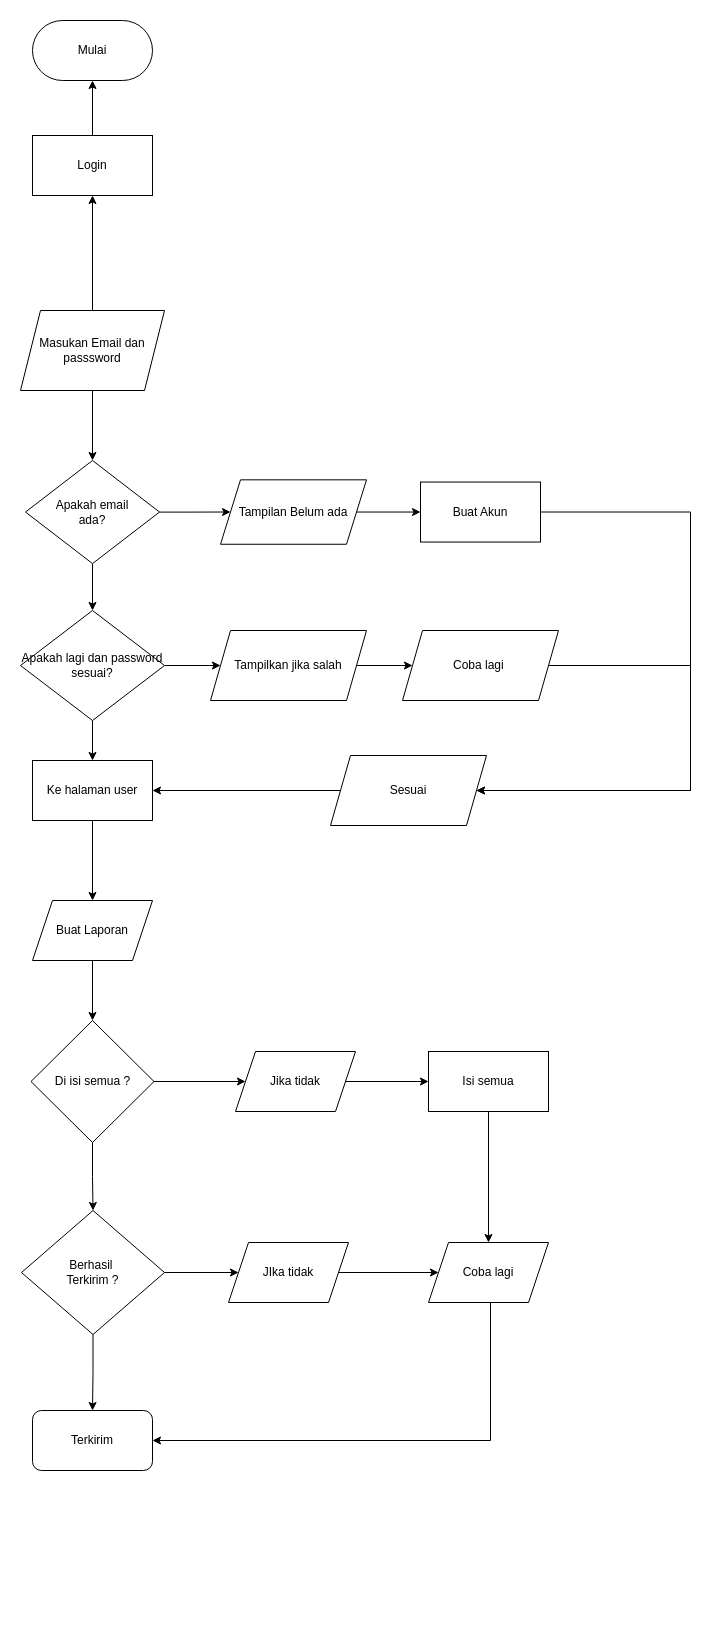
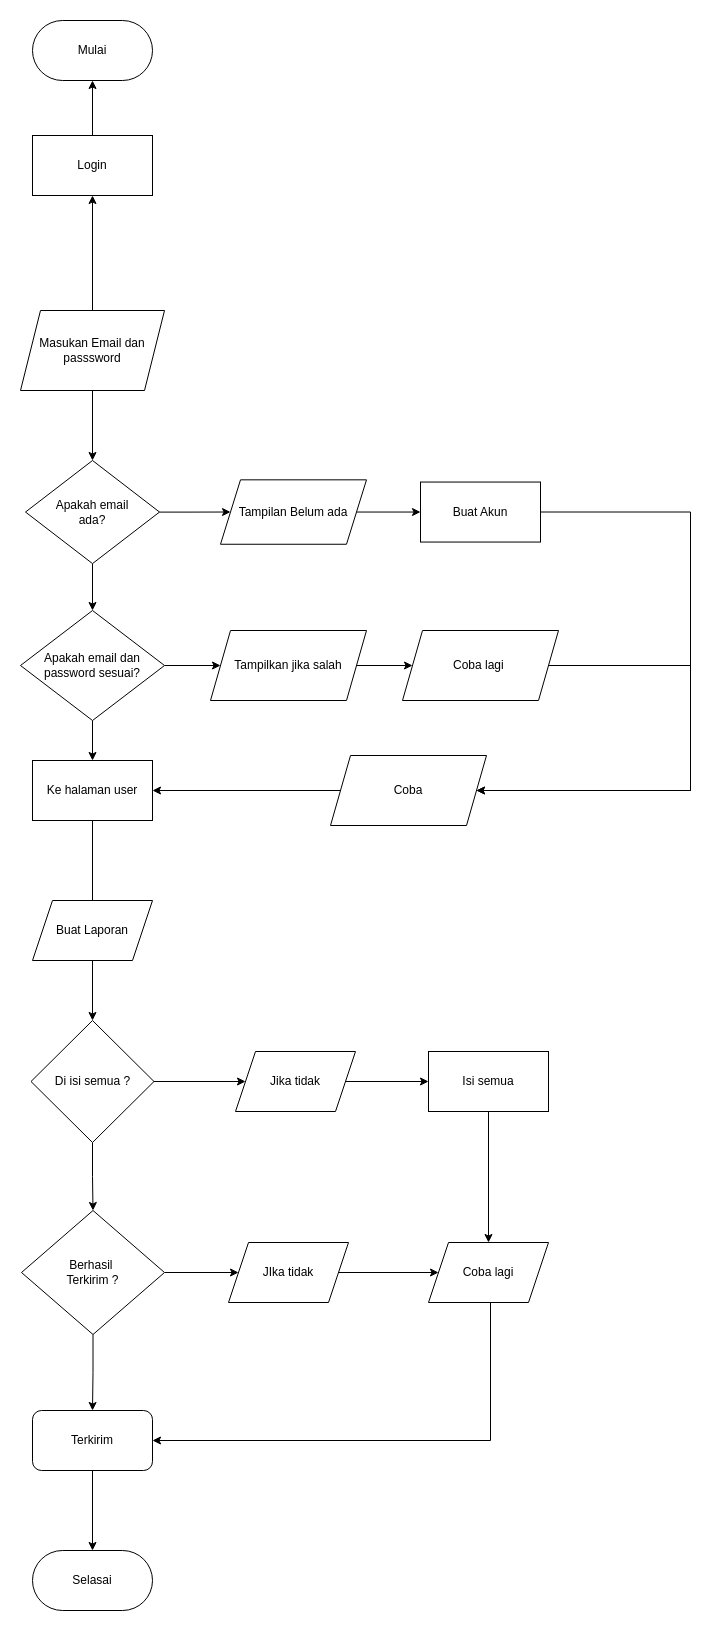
  <mxCell id="0" />
  <mxCell id="1" parent="0" />
  <mxCell id="2" value="" style="edgeStyle=orthogonalEdgeStyle;rounded=0;orthogonalLoop=1;jettySize=auto;html=1;" edge="1" parent="1" source="4" target="7"><mxGeometry relative="1" as="geometry" /></mxCell>
  <mxCell id="3" value="" style="edgeStyle=orthogonalEdgeStyle;rounded=0;orthogonalLoop=1;jettySize=auto;html=1;" edge="1" parent="1" source="4" target="16"><mxGeometry relative="1" as="geometry" /></mxCell>
  <mxCell id="4" value="Masukan Email dan passsword" style="shape=parallelogram;perimeter=parallelogramPerimeter;whiteSpace=wrap;html=1;fixedSize=1;" vertex="1" parent="1"><mxGeometry x="20" y="310" width="144" height="80" as="geometry" /></mxCell>
  <mxCell id="5" value="" style="edgeStyle=orthogonalEdgeStyle;rounded=0;orthogonalLoop=1;jettySize=auto;html=1;" edge="1" parent="1" source="7" target="10"><mxGeometry relative="1" as="geometry" /></mxCell>
  <mxCell id="6" value="" style="edgeStyle=orthogonalEdgeStyle;rounded=0;orthogonalLoop=1;jettySize=auto;html=1;" edge="1" parent="1" source="7" target="12"><mxGeometry relative="1" as="geometry" /></mxCell>
  <mxCell id="7" value="Apakah email&lt;div&gt;ada?&lt;/div&gt;" style="rhombus;whiteSpace=wrap;html=1;" vertex="1" parent="1"><mxGeometry x="25" y="460" width="134" height="103.08" as="geometry" /></mxCell>
  <mxCell id="8" value="" style="edgeStyle=orthogonalEdgeStyle;rounded=0;orthogonalLoop=1;jettySize=auto;html=1;" edge="1" parent="1" source="10" target="14"><mxGeometry relative="1" as="geometry" /></mxCell>
  <mxCell id="9" value="" style="edgeStyle=orthogonalEdgeStyle;rounded=0;orthogonalLoop=1;jettySize=auto;html=1;" edge="1" parent="1" source="10" target="23"><mxGeometry relative="1" as="geometry" /></mxCell>
- <mxCell id="10" value="Apakah lagi dan password sesuai?" style="rhombus;whiteSpace=wrap;html=1;" vertex="1" parent="1"><mxGeometry x="20" y="610" width="144" height="110" as="geometry" /></mxCell>
+ <mxCell id="10" value="Apakah email dan password sesuai?" style="rhombus;whiteSpace=wrap;html=1;" vertex="1" parent="1"><mxGeometry x="20" y="610" width="144" height="110" as="geometry" /></mxCell>
  <mxCell id="11" value="" style="edgeStyle=orthogonalEdgeStyle;rounded=0;orthogonalLoop=1;jettySize=auto;html=1;" edge="1" parent="1" source="12" target="19"><mxGeometry relative="1" as="geometry" /></mxCell>
  <mxCell id="12" value="Tampilan Belum ada" style="shape=parallelogram;perimeter=parallelogramPerimeter;whiteSpace=wrap;html=1;fixedSize=1;" vertex="1" parent="1"><mxGeometry x="220" y="479.34" width="146" height="64.41" as="geometry" /></mxCell>
  <mxCell id="13" value="" style="edgeStyle=orthogonalEdgeStyle;rounded=0;orthogonalLoop=1;jettySize=auto;html=1;" edge="1" parent="1" source="14" target="21"><mxGeometry relative="1" as="geometry" /></mxCell>
  <mxCell id="14" value="Tampilkan jika salah" style="shape=parallelogram;perimeter=parallelogramPerimeter;whiteSpace=wrap;html=1;fixedSize=1;" vertex="1" parent="1"><mxGeometry x="210" y="630" width="156" height="70" as="geometry" /></mxCell>
  <mxCell id="15" value="" style="edgeStyle=orthogonalEdgeStyle;rounded=0;orthogonalLoop=1;jettySize=auto;html=1;" edge="1" parent="1" source="16" target="17"><mxGeometry relative="1" as="geometry" /></mxCell>
  <mxCell id="16" value="Login" style="whiteSpace=wrap;html=1;" vertex="1" parent="1"><mxGeometry x="32" y="135" width="120" height="60" as="geometry" /></mxCell>
  <mxCell id="17" value="Mulai" style="rounded=1;whiteSpace=wrap;html=1;arcSize=50;" vertex="1" parent="1"><mxGeometry x="32" y="20" width="120" height="60" as="geometry" /></mxCell>
  <mxCell id="18" style="edgeStyle=orthogonalEdgeStyle;rounded=0;orthogonalLoop=1;jettySize=auto;html=1;entryX=1;entryY=0.5;entryDx=0;entryDy=0;" edge="1" parent="1" source="19" target="25"><mxGeometry relative="1" as="geometry"><Array as="points"><mxPoint x="690" y="512" /><mxPoint x="690" y="790" /></Array></mxGeometry></mxCell>
  <mxCell id="19" value="Buat Akun" style="whiteSpace=wrap;html=1;" vertex="1" parent="1"><mxGeometry x="420" y="481.545" width="120" height="60" as="geometry" /></mxCell>
  <mxCell id="20" style="edgeStyle=orthogonalEdgeStyle;rounded=0;orthogonalLoop=1;jettySize=auto;html=1;entryX=1;entryY=0.5;entryDx=0;entryDy=0;" edge="1" parent="1" source="21" target="25"><mxGeometry relative="1" as="geometry"><Array as="points"><mxPoint x="690" y="665" /><mxPoint x="690" y="790" /></Array></mxGeometry></mxCell>
  <mxCell id="21" value="Coba lagi&amp;nbsp;" style="shape=parallelogram;perimeter=parallelogramPerimeter;whiteSpace=wrap;html=1;fixedSize=1;" vertex="1" parent="1"><mxGeometry x="402" y="630" width="156" height="70" as="geometry" /></mxCell>
- <mxCell id="22" value="" style="edgeStyle=orthogonalEdgeStyle;rounded=0;orthogonalLoop=1;jettySize=auto;html=1;" edge="1" parent="1" source="23" target="27"><mxGeometry relative="1" as="geometry" /></mxCell>
+ <mxCell id="22" value="" style="edgeStyle=orthogonalEdgeStyle;rounded=0;orthogonalLoop=1;jettySize=auto;html=1;endArrow=none;" edge="1" parent="1" source="23" target="27"><mxGeometry relative="1" as="geometry" /></mxCell>
  <mxCell id="23" value="Ke halaman user" style="whiteSpace=wrap;html=1;" vertex="1" parent="1"><mxGeometry x="32" y="760" width="120" height="60" as="geometry" /></mxCell>
  <mxCell id="24" style="edgeStyle=orthogonalEdgeStyle;rounded=0;orthogonalLoop=1;jettySize=auto;html=1;" edge="1" parent="1" source="25" target="23"><mxGeometry relative="1" as="geometry" /></mxCell>
- <mxCell id="25" value="Sesuai" style="shape=parallelogram;perimeter=parallelogramPerimeter;whiteSpace=wrap;html=1;fixedSize=1;" vertex="1" parent="1"><mxGeometry x="330" y="755" width="156" height="70" as="geometry" /></mxCell>
+ <mxCell id="25" value="Coba" style="shape=parallelogram;perimeter=parallelogramPerimeter;whiteSpace=wrap;html=1;fixedSize=1;" vertex="1" parent="1"><mxGeometry x="330" y="755" width="156" height="70" as="geometry" /></mxCell>
  <mxCell id="26" value="" style="edgeStyle=orthogonalEdgeStyle;rounded=0;orthogonalLoop=1;jettySize=auto;html=1;" edge="1" parent="1" source="27" target="30"><mxGeometry relative="1" as="geometry" /></mxCell>
  <mxCell id="27" value="Buat Laporan" style="shape=parallelogram;perimeter=parallelogramPerimeter;whiteSpace=wrap;html=1;fixedSize=1;" vertex="1" parent="1"><mxGeometry x="32" y="900" width="120" height="60" as="geometry" /></mxCell>
  <mxCell id="28" value="" style="edgeStyle=orthogonalEdgeStyle;rounded=0;orthogonalLoop=1;jettySize=auto;html=1;" edge="1" parent="1" source="30" target="33"><mxGeometry relative="1" as="geometry" /></mxCell>
  <mxCell id="29" value="" style="edgeStyle=orthogonalEdgeStyle;rounded=0;orthogonalLoop=1;jettySize=auto;html=1;" edge="1" parent="1" source="30" target="35"><mxGeometry relative="1" as="geometry" /></mxCell>
  <mxCell id="30" value="Di isi semua ?" style="rhombus;whiteSpace=wrap;html=1;" vertex="1" parent="1"><mxGeometry x="30.5" y="1020" width="123" height="122" as="geometry" /></mxCell>
  <mxCell id="31" value="" style="edgeStyle=orthogonalEdgeStyle;rounded=0;orthogonalLoop=1;jettySize=auto;html=1;" edge="1" parent="1" source="33" target="37"><mxGeometry relative="1" as="geometry" /></mxCell>
  <mxCell id="32" value="" style="edgeStyle=orthogonalEdgeStyle;rounded=0;orthogonalLoop=1;jettySize=auto;html=1;" edge="1" parent="1" source="33" target="43"><mxGeometry relative="1" as="geometry" /></mxCell>
  <mxCell id="33" value="Berhasil&amp;nbsp;&lt;div&gt;Terkirim ?&lt;/div&gt;" style="rhombus;whiteSpace=wrap;html=1;" vertex="1" parent="1"><mxGeometry x="21" y="1210" width="143" height="124" as="geometry" /></mxCell>
  <mxCell id="34" value="" style="edgeStyle=orthogonalEdgeStyle;rounded=0;orthogonalLoop=1;jettySize=auto;html=1;" edge="1" parent="1" source="35" target="39"><mxGeometry relative="1" as="geometry" /></mxCell>
  <mxCell id="35" value="Jika tidak" style="shape=parallelogram;perimeter=parallelogramPerimeter;whiteSpace=wrap;html=1;fixedSize=1;" vertex="1" parent="1"><mxGeometry x="235" y="1051" width="120" height="60" as="geometry" /></mxCell>
  <mxCell id="36" value="" style="edgeStyle=orthogonalEdgeStyle;rounded=0;orthogonalLoop=1;jettySize=auto;html=1;" edge="1" parent="1" source="37" target="41"><mxGeometry relative="1" as="geometry" /></mxCell>
  <mxCell id="37" value="JIka tidak" style="shape=parallelogram;perimeter=parallelogramPerimeter;whiteSpace=wrap;html=1;fixedSize=1;" vertex="1" parent="1"><mxGeometry x="228" y="1242" width="120" height="60" as="geometry" /></mxCell>
  <mxCell id="38" style="edgeStyle=orthogonalEdgeStyle;rounded=0;orthogonalLoop=1;jettySize=auto;html=1;entryX=0.5;entryY=0;entryDx=0;entryDy=0;" edge="1" parent="1" source="39" target="41"><mxGeometry relative="1" as="geometry" /></mxCell>
  <mxCell id="39" value="Isi semua" style="whiteSpace=wrap;html=1;" vertex="1" parent="1"><mxGeometry x="428" y="1051" width="120" height="60" as="geometry" /></mxCell>
  <mxCell id="40" style="edgeStyle=orthogonalEdgeStyle;rounded=0;orthogonalLoop=1;jettySize=auto;html=1;entryX=1;entryY=0.5;entryDx=0;entryDy=0;" edge="1" parent="1" source="41" target="43"><mxGeometry relative="1" as="geometry"><Array as="points"><mxPoint x="490" y="1440" /></Array></mxGeometry></mxCell>
  <mxCell id="41" value="Coba lagi" style="shape=parallelogram;perimeter=parallelogramPerimeter;whiteSpace=wrap;html=1;fixedSize=1;" vertex="1" parent="1"><mxGeometry x="428" y="1242" width="120" height="60" as="geometry" /></mxCell>
+ <mxCell id="42" value="" style="edgeStyle=orthogonalEdgeStyle;rounded=0;orthogonalLoop=1;jettySize=auto;html=1;" edge="1" parent="1" source="43" target="44"><mxGeometry relative="1" as="geometry" /></mxCell>
  <mxCell id="43" value="Terkirim" style="rounded=1;whiteSpace=wrap;html=1;" vertex="1" parent="1"><mxGeometry x="32" y="1410" width="120" height="60" as="geometry" /></mxCell>
+ <mxCell id="44" value="Selasai" style="rounded=1;whiteSpace=wrap;html=1;arcSize=50;" vertex="1" parent="1"><mxGeometry x="32" y="1550" width="120" height="60" as="geometry" /></mxCell>
